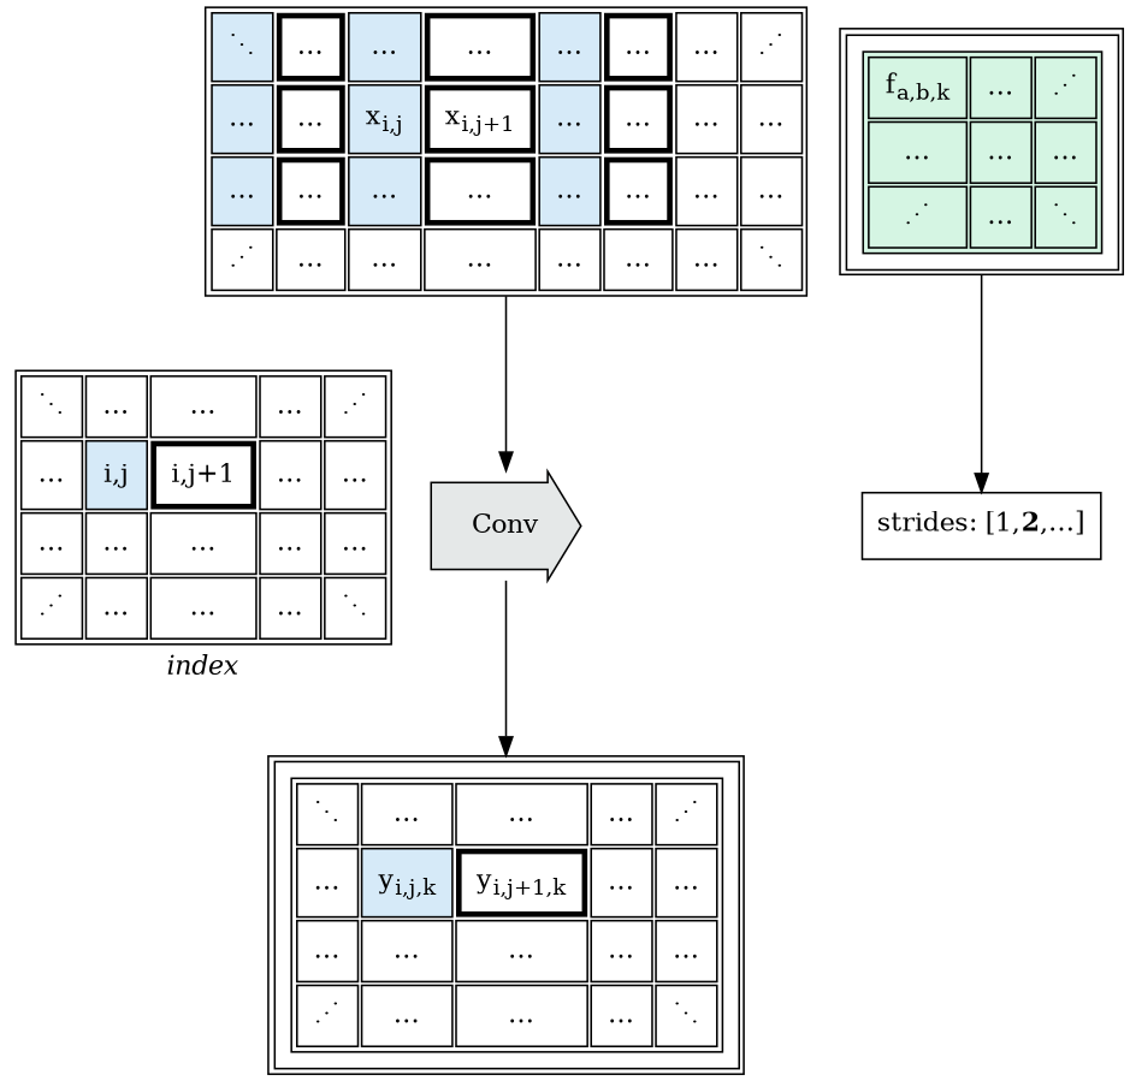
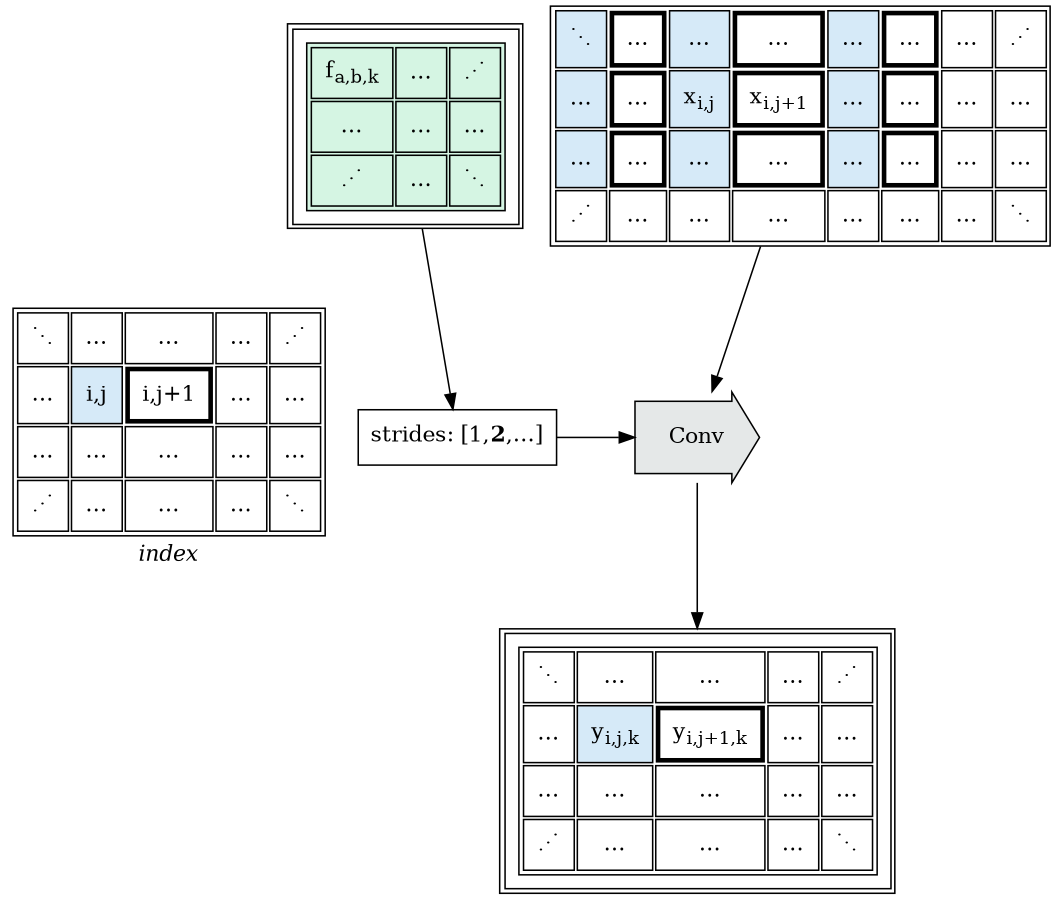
  digraph {
    rankdir=TB
    node [shape=plain]
    n1 [label=<         <table border="0">     <tr><td>        <table cellpadding="8">           <tr>               <td>⋱</td>               <td>…</td>               <td>…</td>               <td>…</td>               <td>⋰</td>               </tr>           <tr>               <td>…</td>               <td bgcolor="#D6EAF8">i,j</td>               <td border="3">i,j+1</td>               <td>…</td>               <td>…</td>               </tr>           <tr>               <td>…</td>               <td>…</td>               <td>…</td>               <td>…</td>               <td>…</td>               </tr>           <tr>               <td>⋰</td>               <td>…</td>               <td>…</td>               <td>…</td>               <td>⋱</td>               </tr>           </table> 	</td></tr>      <tr><td><i>index</i></td></tr>           </table>     >]
    Conv [fillcolor="#E5E8E8" margin=0.3 shape=rarrow style=filled]
    n3 [label=<strides: [1,<b>2</b>,…]> shape=rectangle]
    n4 [label=<       <table cellpadding="8">         <tr><td>        <table cellpadding="8">           <tr>               <td>⋱</td>               <td>…</td>               <td>…</td>               <td>…</td>               <td>⋰</td>               </tr>           <tr>               <td>…</td>               <td bgcolor="#D6EAF8">y<sub>i,j,k</sub></td>               <td border="3">y<sub>i,j+1,k</sub></td>               <td>…</td>               <td>…</td>               </tr>           <tr>               <td>…</td>               <td>…</td>               <td>…</td>               <td>…</td>               <td>…</td>               </tr>           <tr>               <td>⋰</td>               <td>…</td>               <td>…</td>               <td>…</td>               <td>⋱</td>               </tr>           </table>  	  </td></tr>         </table>       >]
    n5 [label=<       <table cellpadding="8">           <tr>               <td bgcolor="#D6EAF8">⋱</td>               <td border="3">…</td>               <td bgcolor="#D6EAF8">…</td>               <td border="3">…</td>               <td bgcolor="#D6EAF8">…</td>               <td border="3">…</td>               <td>…</td>               <td>⋰</td>               </tr>           <tr>               <td bgcolor="#D6EAF8">…</td>               <td border="3">…</td>               <td bgcolor="#D6EAF8">x<sub>i,j</sub></td>               <td border="3">x<sub>i,j+1</sub></td>               <td bgcolor="#D6EAF8">…</td>               <td border="3">…</td>               <td>…</td>               <td>…</td>               </tr>           <tr>               <td bgcolor="#D6EAF8">…</td>               <td border="3">…</td>               <td bgcolor="#D6EAF8">…</td>               <td border="3">…</td>               <td bgcolor="#D6EAF8">…</td>               <td border="3">…</td>               <td>…</td>               <td>…</td>               </tr>           <tr>               <td>⋰</td>               <td>…</td>               <td>…</td>               <td>…</td>               <td>…</td>               <td>…</td>               <td>…</td>               <td>⋱</td>               </tr>           </table>       >]
    n6 [label=<       <table cellpadding="8">         <tr><td>       <table bgcolor="#D5F5E3" cellpadding="8">           <tr>               <td >f<sub>a,b,k</sub></td>               <td >…</td>               <td>⋰</td>               </tr>           <tr>               <td>…</td>               <td>…</td>               <td>…</td>               </tr>           <tr>           	<td>⋰</td>               <td>…</td>           	<td>⋱</td>               </tr>           </table> 	  </td></tr>         </table>       >]
    subgraph sub_1 {
      rank=same
      n1
      Conv
      n3
    }
    Conv -> n4
+   n3 -> Conv
    n5 -> Conv
    n6 -> n3
  }
